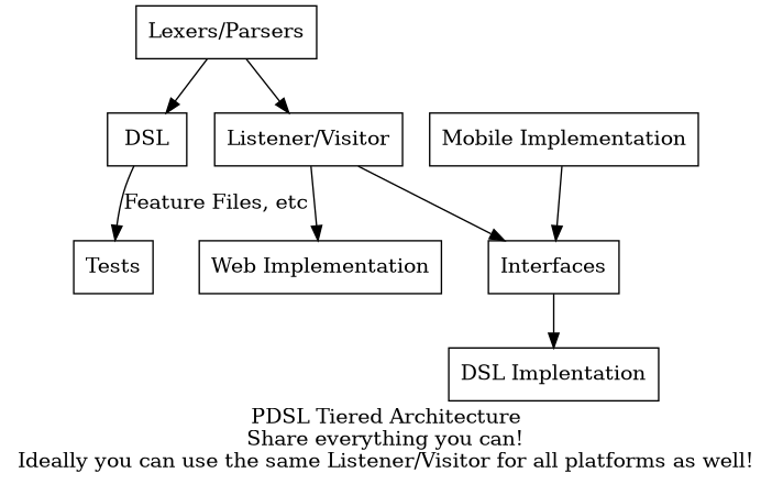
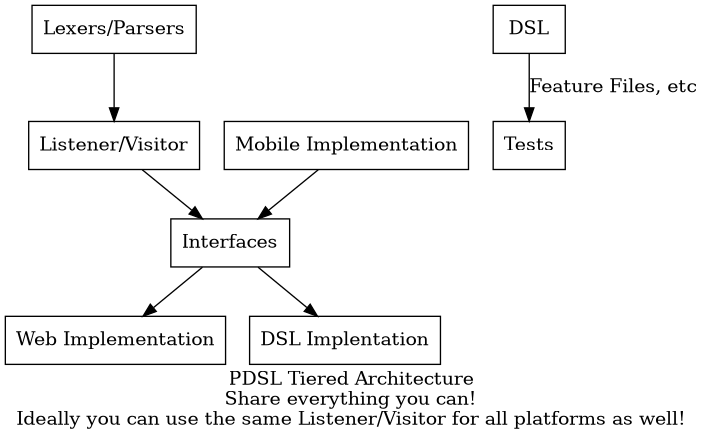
  digraph {
    label="PDSL Tiered Architecture\nShare everything you can!\nIdeally you can use the same Listener/Visitor for all platforms as well!"
    node [shape=box]
    "Lexers/Parsers"
    DSL
    "Listener/Visitor"
    Tests
    Interfaces
    "Web Implementation"
    n7 [label="DSL Implentation"]
    "Mobile Implementation"
-   "Lexers/Parsers" -> DSL
    "Lexers/Parsers" -> "Listener/Visitor"
    DSL -> Tests [label="Feature Files, etc"]
    "Listener/Visitor" -> Interfaces
-   "Listener/Visitor" -> "Web Implementation"
+   Interfaces -> "Web Implementation"
    Interfaces -> n7
    "Mobile Implementation" -> Interfaces
  }
